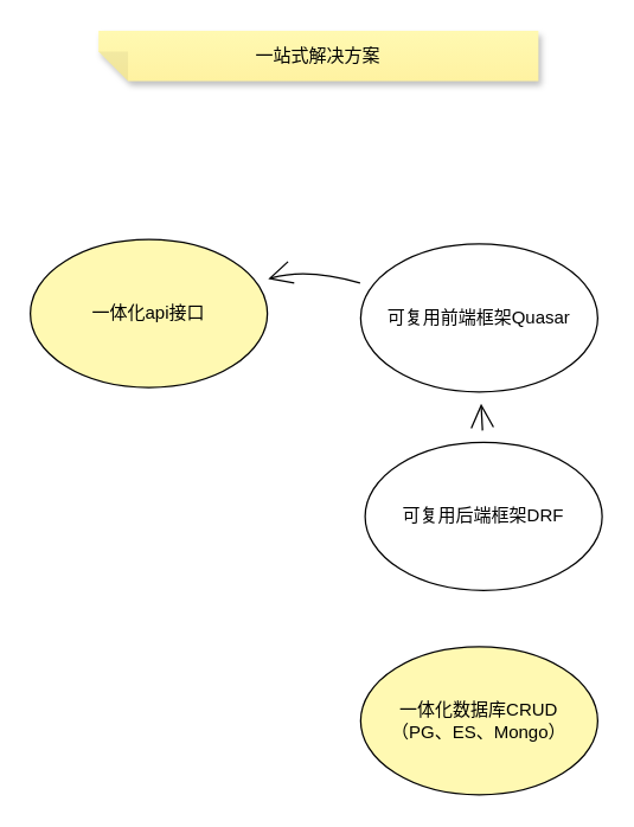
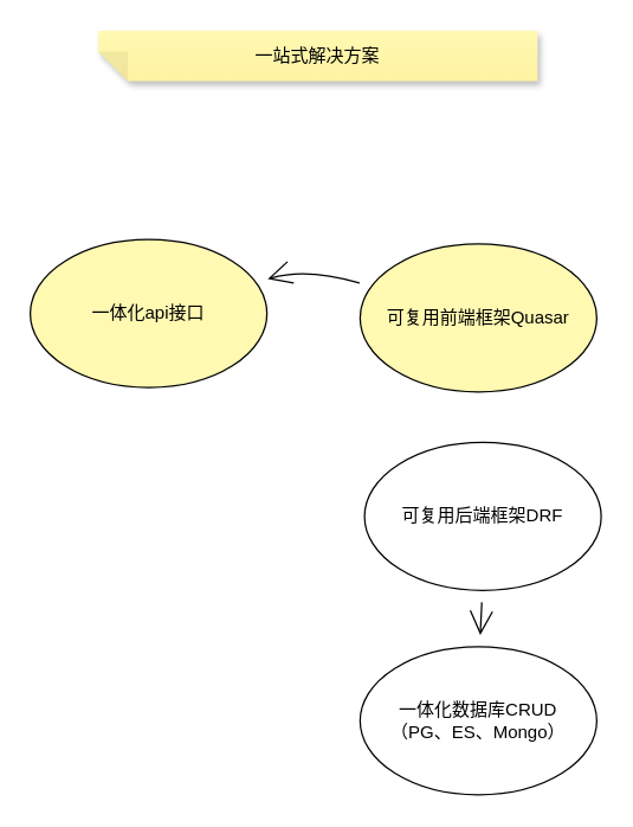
  <mxCell id="0" />
  <mxCell id="1" parent="0" />
  <mxCell id="2" value="一体化api接口" style="ellipse;whiteSpace=wrap;html=1;hachureGap=4;fillColor=#fff9b2;" vertex="1" parent="1"><mxGeometry x="20" y="161" width="160" height="100" as="geometry" /></mxCell>
- <mxCell id="3" value="&lt;div&gt;一体化数据库CRUD&lt;/div&gt;&lt;div&gt;（PG、ES、Mongo）&lt;br&gt;&lt;/div&gt;" style="ellipse;whiteSpace=wrap;html=1;hachureGap=4;fillColor=#fff9b2;" vertex="1" parent="1"><mxGeometry x="243" y="436" width="160" height="100" as="geometry" /></mxCell>
- <mxCell id="4" value="" style="edgeStyle=none;curved=1;rounded=0;orthogonalLoop=1;jettySize=auto;html=1;endArrow=open;startSize=14;endSize=14;sourcePerimeterSpacing=8;targetPerimeterSpacing=8;" edge="1" parent="1" source="5" target="7"><mxGeometry relative="1" as="geometry" /></mxCell>
+ <mxCell id="3" value="&lt;div&gt;一体化数据库CRUD&lt;/div&gt;&lt;div&gt;（PG、ES、Mongo）&lt;br&gt;&lt;/div&gt;" style="ellipse;whiteSpace=wrap;html=1;hachureGap=4;" vertex="1" parent="1"><mxGeometry x="243" y="436" width="160" height="100" as="geometry" /></mxCell>
+ <mxCell id="4" value="" style="edgeStyle=none;curved=1;rounded=0;orthogonalLoop=1;jettySize=auto;html=1;endArrow=open;startSize=14;endSize=14;sourcePerimeterSpacing=8;targetPerimeterSpacing=8;" edge="1" parent="1" source="5" target="3"><mxGeometry relative="1" as="geometry" /></mxCell>
  <mxCell id="5" value="可复用后端框架DRF" style="ellipse;whiteSpace=wrap;html=1;hachureGap=4;" vertex="1" parent="1"><mxGeometry x="246" y="298" width="160" height="100" as="geometry" /></mxCell>
  <mxCell id="6" value="" style="edgeStyle=none;curved=1;rounded=0;orthogonalLoop=1;jettySize=auto;html=1;endArrow=open;startSize=14;endSize=14;sourcePerimeterSpacing=8;targetPerimeterSpacing=8;" edge="1" parent="1" source="7" target="2"><mxGeometry relative="1" as="geometry"><Array as="points"><mxPoint x="207" y="180" /></Array></mxGeometry></mxCell>
- <mxCell id="7" value="可复用前端框架Quasar" style="ellipse;whiteSpace=wrap;html=1;hachureGap=4;" vertex="1" parent="1"><mxGeometry x="243" y="164" width="160" height="100" as="geometry" /></mxCell>
+ <mxCell id="7" value="可复用前端框架Quasar" style="ellipse;whiteSpace=wrap;html=1;hachureGap=4;fillColor=#fff9b2;" vertex="1" parent="1"><mxGeometry x="243" y="164" width="160" height="100" as="geometry" /></mxCell>
  <mxCell id="8" value="一站式解决方案" style="shape=note;whiteSpace=wrap;html=1;backgroundOutline=1;fontColor=#000000;darkOpacity=0.05;fillColor=#FFF9B2;strokeColor=none;fillStyle=solid;direction=west;gradientDirection=north;gradientColor=#FFF2A1;shadow=1;size=20;pointerEvents=1;hachureGap=4;" vertex="1" parent="1"><mxGeometry x="66" y="20" width="297" height="34" as="geometry" /></mxCell>
